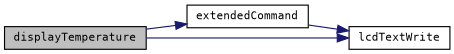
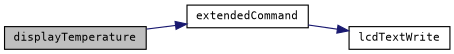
  digraph {
    fontname="DejaVu Sans Mono"
    rankdir=LR
    node [color=black fillcolor=white fontname="DejaVu Sans Mono" fontsize=10 shape=record style=filled]
    edge [color=midnightblue fontname="DejaVu Sans Mono" fontsize=10 labelfontname=Helvetica labelfontsize=10 style=solid]
    n1 [fillcolor=grey75 fontcolor=black height=0.2 label=displayTemperature width=0.4]
    n2 [height=0.2 label=extendedCommand width=0.4]
    n3 [height=0.2 label=lcdTextWrite width=0.4]
    n1 -> n2
-   n1 -> n3
    n2 -> n3
  }
